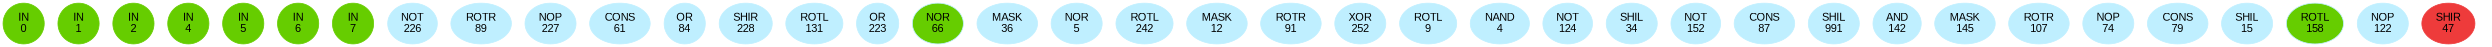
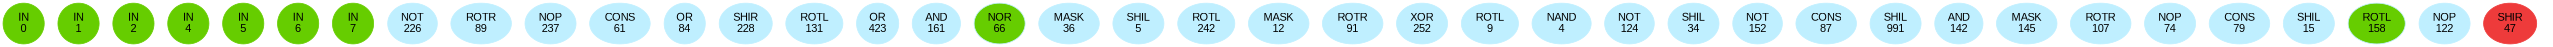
  graph {
    fontname="Liberation Sans"
    ordering=out
    rankdir=BT
    ranksep=0.75
    splines=polyline
    node [color=lightblue1 fontname="Liberation Sans" style=filled]
    edge [fontname="Liberation Sans" style=invis]
    n1 [color=chartreuse3 label="IN\n0"]
    n2 [color=chartreuse3 label="IN\n1"]
    n3 [color=chartreuse3 label="IN\n2"]
    n4 [color=chartreuse3 label="IN\n4"]
    n5 [color=chartreuse3 label="IN\n5"]
    n6 [color=chartreuse3 label="IN\n6"]
    n7 [color=chartreuse3 label="IN\n7"]
    n8 [label="NOT\n226"]
    n9 [label="ROTR\n89"]
-   n10 [label="NOP\n227"]
+   n10 [label="NOP\n237"]
    n11 [label="CONS\n61"]
    n12 [label="OR\n84"]
    n13 [label="SHIR\n228"]
    n14 [label="ROTL\n131"]
-   n15 [label="OR\n223"]
+   n15 [label="OR\n423"]
+   n16 [label="AND\n161"]
    n17 [fillcolor=chartreuse3 label="NOR\n66"]
    n18 [label="MASK\n36"]
-   n19 [label="NOR\n5"]
+   n19 [label="SHIL\n5"]
    n20 [label="ROTL\n242"]
    n21 [label="MASK\n12"]
    n22 [label="ROTR\n91"]
    n23 [label="XOR\n252"]
    n24 [label="ROTL\n9"]
    n25 [label="NAND\n4"]
    n26 [label="NOT\n124"]
    n27 [label="SHIL\n34"]
    n28 [label="NOT\n152"]
    n29 [label="CONS\n87"]
    n30 [label="SHIL\n991"]
    n31 [label="AND\n142"]
    n32 [label="MASK\n145"]
    n33 [label="ROTR\n107"]
    n34 [label="NOP\n74"]
    n35 [label="CONS\n79"]
    n36 [label="SHIL\n15"]
    n37 [fillcolor=chartreuse3 label="ROTL\n158"]
    n38 [label="NOP\n122"]
    n39 [color=brown2 label="SHIR\n47"]
    subgraph sub_1 {
      rank=same
      n1
      n2
      n3
      n4
      n5
      n6
      n7
    }
    subgraph sub_2 {
      rank=same
      n8
      n9
      n10
      n11
      n12
      n13
      n14
      n15
    }
    subgraph sub_3 {
      rank=same
+     n16
      n17
      n18
      n19
      n20
      n21
      n22
      n23
    }
    subgraph sub_4 {
      rank=same
      n24
      n25
      n26
      n27
      n28
      n29
      n30
      n31
    }
    subgraph sub_5 {
      rank=same
      n32
      n33
      n34
      n35
      n36
      n37
      n38
    }
    subgraph sub_6 {
      rank=same
      n39
    }
    n1 -- n2
    n2 -- n3
    n4 -- n5
    n5 -- n6
    n6 -- n7
    n8 -- n9
    n9 -- n10
    n10 -- n11
    n11 -- n12
    n12 -- n13
    n13 -- n14
    n14 -- n15
+   n16 -- n17
    n17 -- n18
    n18 -- n19
    n19 -- n20
    n20 -- n21
    n21 -- n22
    n22 -- n23
    n24 -- n25
    n25 -- n26
    n26 -- n27
    n27 -- n28
    n28 -- n29
    n29 -- n30
    n30 -- n31
    n32 -- n33
    n33 -- n34
    n34 -- n35
    n35 -- n36
    n36 -- n37
    n37 -- n38
    n39 -- n39
  }
